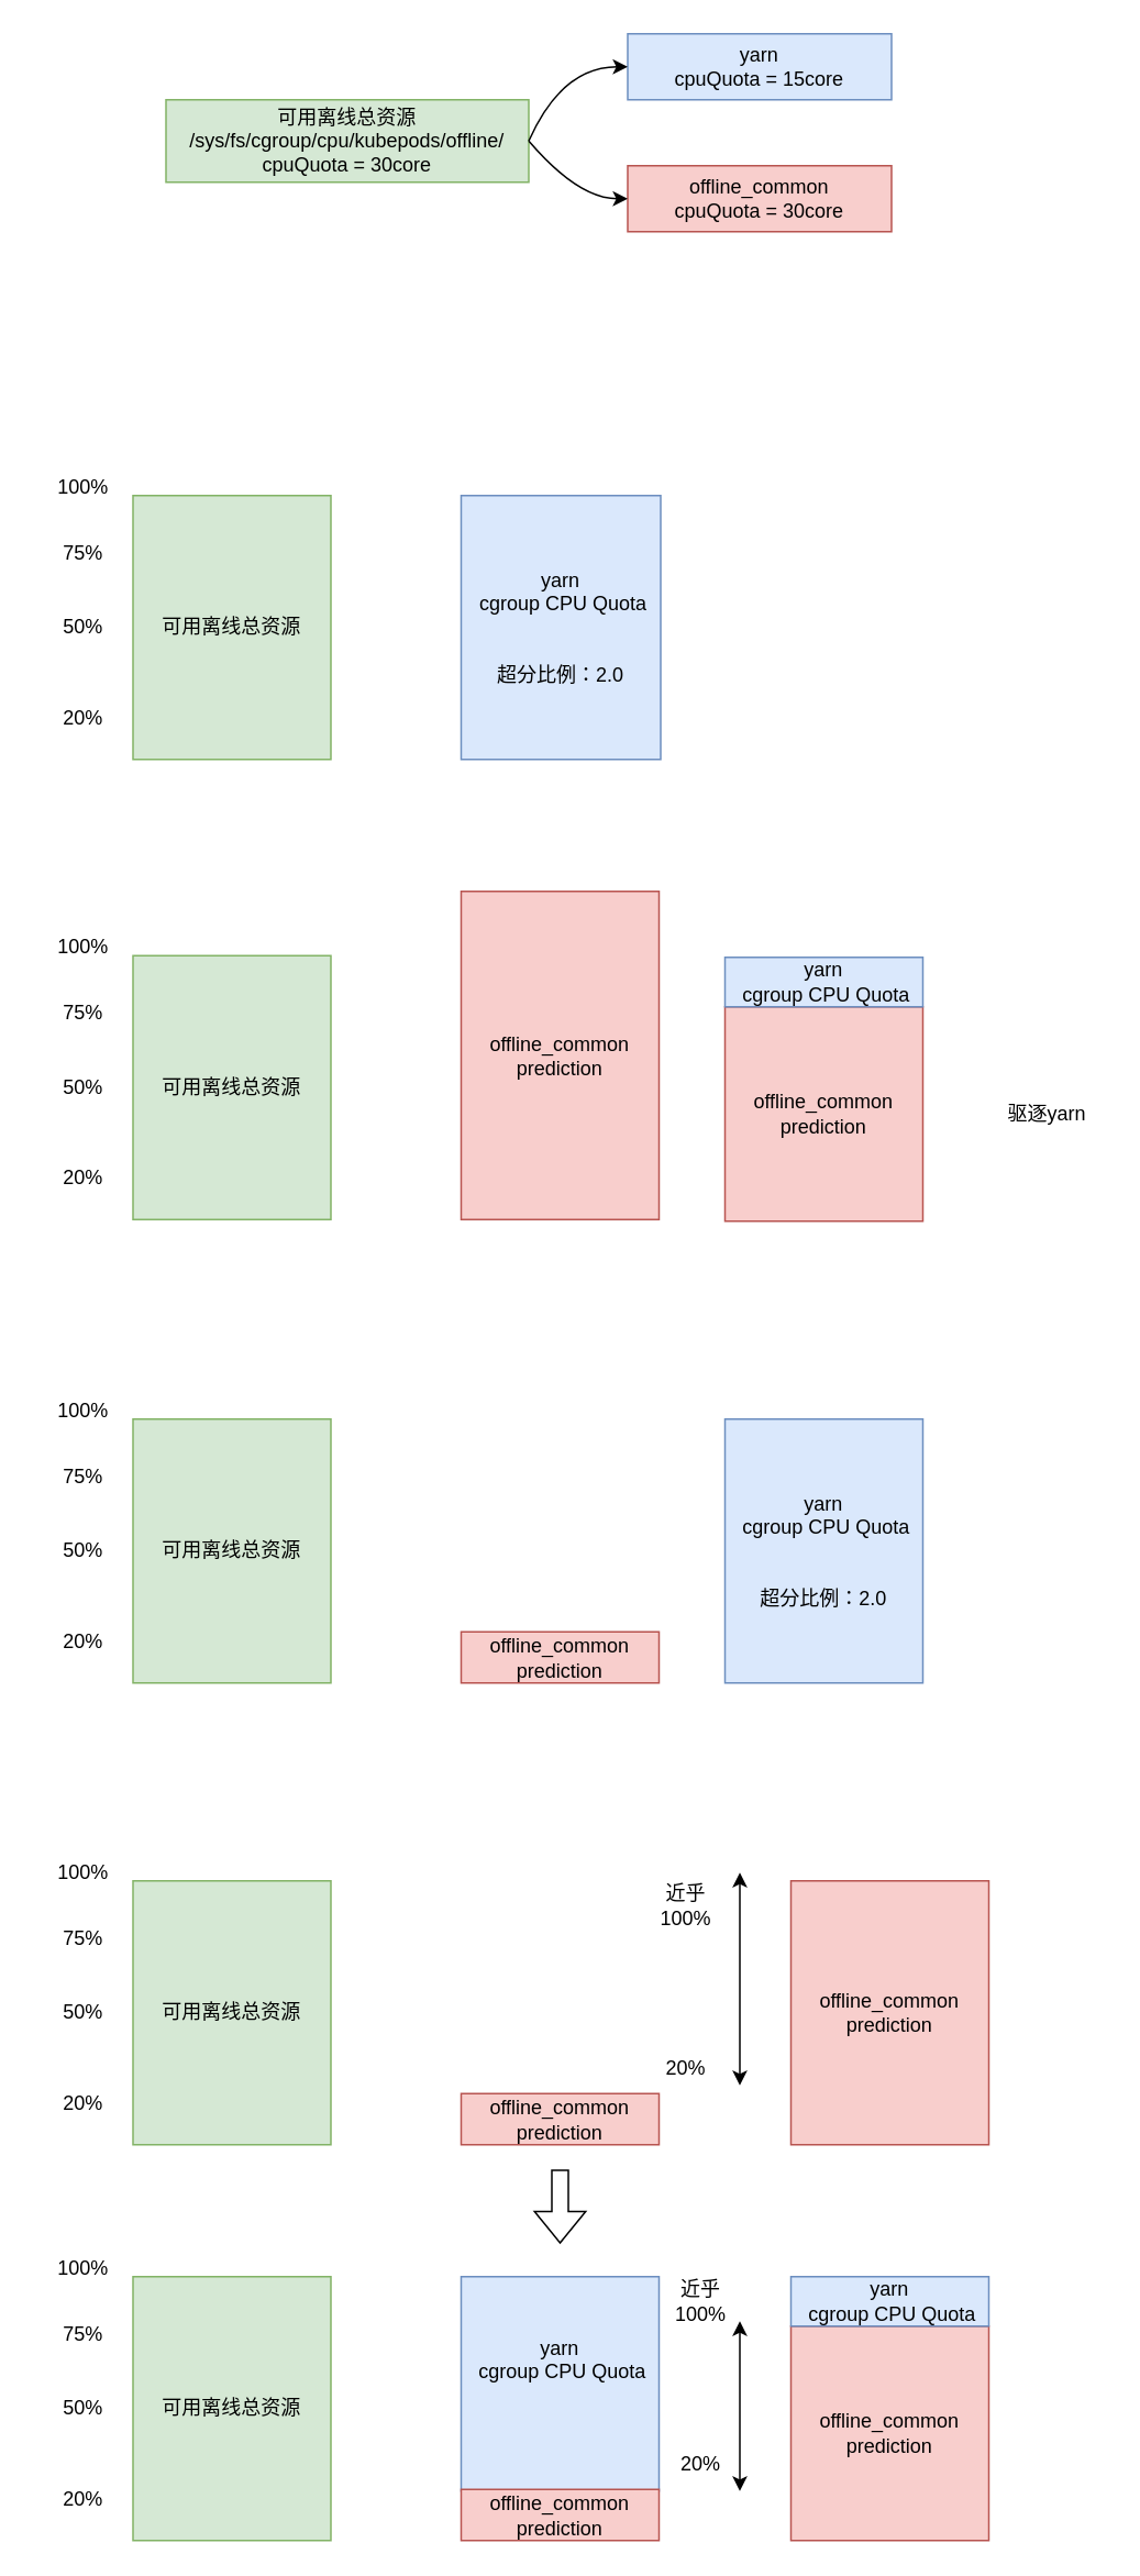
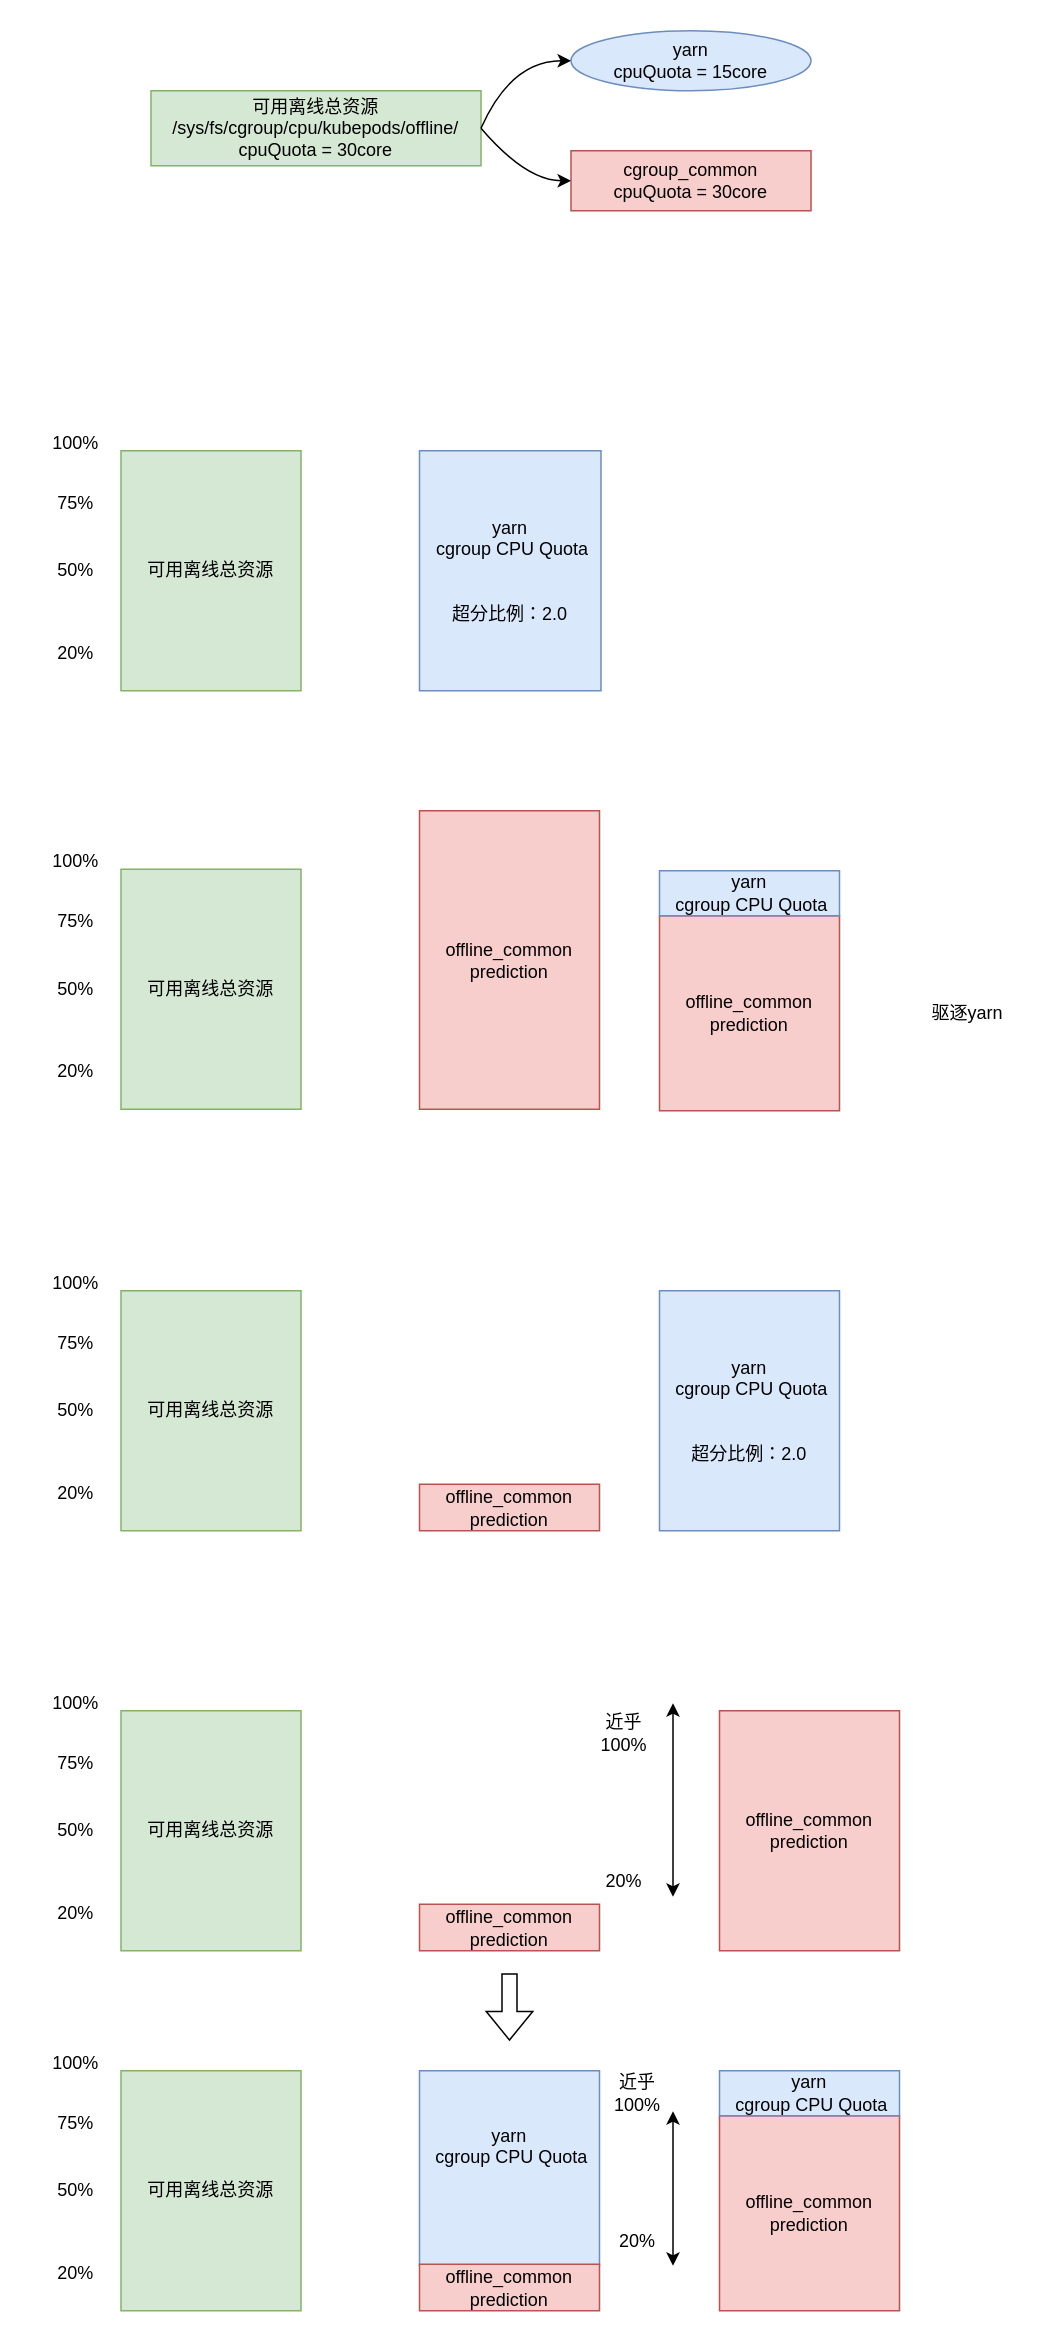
  <mxCell id="0" />
  <mxCell id="1" parent="0" />
  <mxCell id="2" value="可用离线总资源" style="rounded=0;whiteSpace=wrap;html=1;fillColor=#d5e8d4;strokeColor=#82b366;" vertex="1" parent="1"><mxGeometry x="80" y="860" width="120" height="160" as="geometry" /></mxCell>
  <mxCell id="3" value="20%" style="text;html=1;strokeColor=none;fillColor=none;align=center;verticalAlign=middle;whiteSpace=wrap;rounded=0;" vertex="1" parent="1"><mxGeometry x="20" y="980" width="60" height="30" as="geometry" /></mxCell>
  <mxCell id="4" value="50%" style="text;html=1;strokeColor=none;fillColor=none;align=center;verticalAlign=middle;whiteSpace=wrap;rounded=0;" vertex="1" parent="1"><mxGeometry x="20" y="925" width="60" height="30" as="geometry" /></mxCell>
  <mxCell id="5" value="75%" style="text;html=1;strokeColor=none;fillColor=none;align=center;verticalAlign=middle;whiteSpace=wrap;rounded=0;" vertex="1" parent="1"><mxGeometry x="20" y="880" width="60" height="30" as="geometry" /></mxCell>
  <mxCell id="6" value="100%" style="text;html=1;strokeColor=none;fillColor=none;align=center;verticalAlign=middle;whiteSpace=wrap;rounded=0;" vertex="1" parent="1"><mxGeometry x="20" y="840" width="60" height="30" as="geometry" /></mxCell>
  <mxCell id="7" value="yarn&lt;br style=&quot;border-color: var(--border-color);&quot;&gt;&amp;nbsp;cgroup CPU Quota&lt;br style=&quot;border-color: var(--border-color);&quot;&gt;&lt;br style=&quot;border-color: var(--border-color);&quot;&gt;&lt;br style=&quot;border-color: var(--border-color);&quot;&gt;超分比例：2.0" style="rounded=0;whiteSpace=wrap;html=1;fillColor=#dae8fc;strokeColor=#6c8ebf;" vertex="1" parent="1"><mxGeometry x="439" y="860" width="120" height="160" as="geometry" /></mxCell>
  <mxCell id="8" value="offline_common prediction" style="rounded=0;whiteSpace=wrap;html=1;fillColor=#f8cecc;strokeColor=#b85450;" vertex="1" parent="1"><mxGeometry x="279" y="540" width="120" height="199" as="geometry" /></mxCell>
  <mxCell id="9" value="20%" style="text;html=1;strokeColor=none;fillColor=none;align=center;verticalAlign=middle;whiteSpace=wrap;rounded=0;" vertex="1" parent="1"><mxGeometry x="20" y="699" width="60" height="30" as="geometry" /></mxCell>
  <mxCell id="10" value="50%" style="text;html=1;strokeColor=none;fillColor=none;align=center;verticalAlign=middle;whiteSpace=wrap;rounded=0;" vertex="1" parent="1"><mxGeometry x="20" y="644" width="60" height="30" as="geometry" /></mxCell>
  <mxCell id="11" value="75%" style="text;html=1;strokeColor=none;fillColor=none;align=center;verticalAlign=middle;whiteSpace=wrap;rounded=0;" vertex="1" parent="1"><mxGeometry x="20" y="599" width="60" height="30" as="geometry" /></mxCell>
  <mxCell id="12" value="100%" style="text;html=1;strokeColor=none;fillColor=none;align=center;verticalAlign=middle;whiteSpace=wrap;rounded=0;" vertex="1" parent="1"><mxGeometry x="20" y="559" width="60" height="30" as="geometry" /></mxCell>
  <mxCell id="13" value="可用离线总资源" style="rounded=0;whiteSpace=wrap;html=1;fillColor=#d5e8d4;strokeColor=#82b366;" vertex="1" parent="1"><mxGeometry x="80" y="579" width="120" height="160" as="geometry" /></mxCell>
  <mxCell id="14" value="offline_common prediction" style="rounded=0;whiteSpace=wrap;html=1;fillColor=#f8cecc;strokeColor=#b85450;" vertex="1" parent="1"><mxGeometry x="279" y="989" width="120" height="31" as="geometry" /></mxCell>
- <mxCell id="15" value="驱逐yarn" style="text;html=1;align=center;verticalAlign=middle;resizable=0;points=[];autosize=1;strokeColor=none;fillColor=none;" vertex="1" parent="1"><mxGeometry x="599" y="660" width="70" height="30" as="geometry" /></mxCell>
+ <mxCell id="15" value="驱逐yarn" style="text;html=1;align=center;verticalAlign=middle;resizable=0;points=[];autosize=1;strokeColor=none;fillColor=none;" vertex="1" parent="1"><mxGeometry x="609" y="660" width="70" height="30" as="geometry" /></mxCell>
  <mxCell id="16" value="可用离线总资源" style="rounded=0;whiteSpace=wrap;html=1;fillColor=#d5e8d4;strokeColor=#82b366;" vertex="1" parent="1"><mxGeometry x="80" width="120" height="160" as="geometry" y="1140" /></mxCell>
  <mxCell id="17" value="20%" style="text;html=1;strokeColor=none;fillColor=none;align=center;verticalAlign=middle;whiteSpace=wrap;rounded=0;" vertex="1" parent="1"><mxGeometry x="20" y="1260" width="60" height="30" as="geometry" /></mxCell>
  <mxCell id="18" value="50%" style="text;html=1;strokeColor=none;fillColor=none;align=center;verticalAlign=middle;whiteSpace=wrap;rounded=0;" vertex="1" parent="1"><mxGeometry x="20" y="1205" width="60" height="30" as="geometry" /></mxCell>
  <mxCell id="19" value="75%" style="text;html=1;strokeColor=none;fillColor=none;align=center;verticalAlign=middle;whiteSpace=wrap;rounded=0;" vertex="1" parent="1"><mxGeometry x="20" y="1160" width="60" height="30" as="geometry" /></mxCell>
  <mxCell id="20" value="100%" style="text;html=1;strokeColor=none;fillColor=none;align=center;verticalAlign=middle;whiteSpace=wrap;rounded=0;" vertex="1" parent="1"><mxGeometry x="20" y="1120" width="60" height="30" as="geometry" /></mxCell>
  <mxCell id="21" value="yarn&lt;br&gt;&amp;nbsp;cgroup CPU Quota&lt;br&gt;&lt;br&gt;&lt;br&gt;" style="rounded=0;whiteSpace=wrap;html=1;fillColor=#dae8fc;strokeColor=#6c8ebf;" vertex="1" parent="1"><mxGeometry x="279" y="1380" width="120" height="130" as="geometry" /></mxCell>
  <mxCell id="22" value="offline_common prediction" style="rounded=0;whiteSpace=wrap;html=1;fillColor=#f8cecc;strokeColor=#b85450;" vertex="1" parent="1"><mxGeometry x="279" y="1269" width="120" height="31" as="geometry" /></mxCell>
  <mxCell id="23" value="offline_common prediction" style="rounded=0;whiteSpace=wrap;html=1;fillColor=#f8cecc;strokeColor=#b85450;" vertex="1" parent="1"><mxGeometry x="479" width="120" height="160" as="geometry" y="1140" /></mxCell>
  <mxCell id="24" value="" style="endArrow=classic;startArrow=classic;html=1;rounded=0;" edge="1" parent="1"><mxGeometry width="50" height="50" relative="1" as="geometry"><mxPoint x="448" y="1264" as="sourcePoint" /><mxPoint x="448" y="1135" as="targetPoint" /></mxGeometry></mxCell>
  <mxCell id="25" value="20%" style="text;html=1;align=center;verticalAlign=middle;resizable=0;points=[];autosize=1;strokeColor=none;fillColor=none;" vertex="1" parent="1"><mxGeometry x="390" y="1239" width="50" height="30" as="geometry" /></mxCell>
  <mxCell id="26" value="近乎&lt;br style=&quot;border-color: var(--border-color);&quot;&gt;100%" style="text;html=1;align=center;verticalAlign=middle;resizable=0;points=[];autosize=1;strokeColor=none;fillColor=none;" vertex="1" parent="1"><mxGeometry x="390" y="1135" width="50" height="40" as="geometry" /></mxCell>
  <mxCell id="27" value="可用离线总资源" style="rounded=0;whiteSpace=wrap;html=1;fillColor=#d5e8d4;strokeColor=#82b366;" vertex="1" parent="1"><mxGeometry x="80" y="1380" width="120" height="160" as="geometry" /></mxCell>
  <mxCell id="28" value="offline_common prediction" style="rounded=0;whiteSpace=wrap;html=1;fillColor=#f8cecc;strokeColor=#b85450;" vertex="1" parent="1"><mxGeometry x="279" y="1509" width="120" height="31" as="geometry" /></mxCell>
  <mxCell id="29" value="offline_common prediction" style="rounded=0;whiteSpace=wrap;html=1;fillColor=#f8cecc;strokeColor=#b85450;" vertex="1" parent="1"><mxGeometry x="479" y="1410" width="120" height="130" as="geometry" /></mxCell>
  <mxCell id="30" value="" style="endArrow=classic;startArrow=classic;html=1;rounded=0;entryX=0.98;entryY=0.8;entryDx=0;entryDy=0;entryPerimeter=0;" edge="1" parent="1" target="32"><mxGeometry width="50" height="50" relative="1" as="geometry"><mxPoint x="448" y="1510" as="sourcePoint" /><mxPoint x="448" y="1381" as="targetPoint" /></mxGeometry></mxCell>
  <mxCell id="31" value="20%" style="text;html=1;align=center;verticalAlign=middle;resizable=0;points=[];autosize=1;strokeColor=none;fillColor=none;" vertex="1" parent="1"><mxGeometry x="399" y="1479" width="50" height="30" as="geometry" /></mxCell>
  <mxCell id="32" value="近乎&lt;br&gt;100%" style="text;html=1;align=center;verticalAlign=middle;resizable=0;points=[];autosize=1;strokeColor=none;fillColor=none;" vertex="1" parent="1"><mxGeometry x="399" y="1375" width="50" height="40" as="geometry" /></mxCell>
  <mxCell id="33" value="yarn&lt;br&gt;&amp;nbsp;cgroup CPU Quota&lt;br&gt;" style="rounded=0;whiteSpace=wrap;html=1;fillColor=#dae8fc;strokeColor=#6c8ebf;" vertex="1" parent="1"><mxGeometry x="479" y="1380" width="120" height="30" as="geometry" /></mxCell>
  <mxCell id="34" value="20%" style="text;html=1;strokeColor=none;fillColor=none;align=center;verticalAlign=middle;whiteSpace=wrap;rounded=0;" vertex="1" parent="1"><mxGeometry x="20" y="1500" width="60" height="30" as="geometry" /></mxCell>
  <mxCell id="35" value="50%" style="text;html=1;strokeColor=none;fillColor=none;align=center;verticalAlign=middle;whiteSpace=wrap;rounded=0;" vertex="1" parent="1"><mxGeometry x="20" y="1445" width="60" height="30" as="geometry" /></mxCell>
  <mxCell id="36" value="75%" style="text;html=1;strokeColor=none;fillColor=none;align=center;verticalAlign=middle;whiteSpace=wrap;rounded=0;" vertex="1" parent="1"><mxGeometry x="20" y="1400" width="60" height="30" as="geometry" /></mxCell>
  <mxCell id="37" value="100%" style="text;html=1;strokeColor=none;fillColor=none;align=center;verticalAlign=middle;whiteSpace=wrap;rounded=0;" vertex="1" parent="1"><mxGeometry x="20" y="1360" width="60" height="30" as="geometry" /></mxCell>
  <mxCell id="38" value="offline_common prediction" style="rounded=0;whiteSpace=wrap;html=1;fillColor=#f8cecc;strokeColor=#b85450;" vertex="1" parent="1"><mxGeometry x="439" y="610" width="120" height="130" as="geometry" /></mxCell>
  <mxCell id="39" value="yarn&lt;br&gt;&amp;nbsp;cgroup CPU Quota" style="rounded=0;whiteSpace=wrap;html=1;fillColor=#dae8fc;strokeColor=#6c8ebf;" vertex="1" parent="1"><mxGeometry x="439" y="580" width="120" height="30" as="geometry" /></mxCell>
  <mxCell id="40" value="20%" style="text;html=1;strokeColor=none;fillColor=none;align=center;verticalAlign=middle;whiteSpace=wrap;rounded=0;" vertex="1" parent="1"><mxGeometry x="20" y="420" width="60" height="30" as="geometry" /></mxCell>
  <mxCell id="41" value="50%" style="text;html=1;strokeColor=none;fillColor=none;align=center;verticalAlign=middle;whiteSpace=wrap;rounded=0;" vertex="1" parent="1"><mxGeometry x="20" y="365" width="60" height="30" as="geometry" /></mxCell>
  <mxCell id="42" value="75%" style="text;html=1;strokeColor=none;fillColor=none;align=center;verticalAlign=middle;whiteSpace=wrap;rounded=0;" vertex="1" parent="1"><mxGeometry x="20" y="320" width="60" height="30" as="geometry" /></mxCell>
  <mxCell id="43" value="100%" style="text;html=1;strokeColor=none;fillColor=none;align=center;verticalAlign=middle;whiteSpace=wrap;rounded=0;" vertex="1" parent="1"><mxGeometry x="20" y="280" width="60" height="30" as="geometry" /></mxCell>
  <mxCell id="44" value="可用离线总资源" style="rounded=0;whiteSpace=wrap;html=1;fillColor=#d5e8d4;strokeColor=#82b366;" vertex="1" parent="1"><mxGeometry x="80" y="300" width="120" height="160" as="geometry" /></mxCell>
  <mxCell id="45" value="yarn&lt;br&gt;&amp;nbsp;cgroup CPU Quota&lt;br&gt;&lt;br&gt;&lt;br&gt;超分比例：2.0" style="rounded=0;whiteSpace=wrap;html=1;fillColor=#dae8fc;strokeColor=#6c8ebf;" vertex="1" parent="1"><mxGeometry x="279" y="300" width="121" height="160" as="geometry" /></mxCell>
  <mxCell id="46" value="可用离线总资源&lt;br&gt;/sys/fs/cgroup/cpu/kubepods/offline/&lt;br&gt;cpuQuota = 30core" style="rounded=0;whiteSpace=wrap;html=1;fillColor=#d5e8d4;strokeColor=#82b366;" vertex="1" parent="1"><mxGeometry x="100" y="60" width="220" height="50" as="geometry" /></mxCell>
- <mxCell id="47" value="yarn&lt;br&gt;cpuQuota = 15core" style="rounded=0;whiteSpace=wrap;html=1;fillColor=#dae8fc;strokeColor=#6c8ebf;" vertex="1" parent="1"><mxGeometry x="380" y="20" width="160" height="40" as="geometry" /></mxCell>
- <mxCell id="48" value="offline_common&lt;br&gt;cpuQuota = 30core" style="rounded=0;whiteSpace=wrap;html=1;fillColor=#f8cecc;strokeColor=#b85450;" vertex="1" parent="1"><mxGeometry x="380" y="100" width="160" height="40" as="geometry" /></mxCell>
+ <mxCell id="47" value="yarn&lt;br&gt;cpuQuota = 15core" style="ellipse;whiteSpace=wrap;html=1;fillColor=#dae8fc;strokeColor=#6c8ebf;" vertex="1" parent="1"><mxGeometry x="380" y="20" width="160" height="40" as="geometry" /></mxCell>
+ <mxCell id="48" value="cgroup_common&lt;br&gt;cpuQuota = 30core" style="rounded=0;whiteSpace=wrap;html=1;fillColor=#f8cecc;strokeColor=#b85450;" vertex="1" parent="1"><mxGeometry x="380" y="100" width="160" height="40" as="geometry" /></mxCell>
  <mxCell id="49" value="" style="curved=1;endArrow=classic;html=1;rounded=0;exitX=1;exitY=0.5;exitDx=0;exitDy=0;entryX=0;entryY=0.5;entryDx=0;entryDy=0;" edge="1" parent="1" source="46" target="47"><mxGeometry width="50" height="50" relative="1" as="geometry"><mxPoint x="400" y="100" as="sourcePoint" /><mxPoint x="450" y="50" as="targetPoint" /><Array as="points"><mxPoint x="340" y="40" /></Array></mxGeometry></mxCell>
  <mxCell id="50" value="" style="curved=1;endArrow=classic;html=1;rounded=0;exitX=1;exitY=0.5;exitDx=0;exitDy=0;entryX=0;entryY=0.5;entryDx=0;entryDy=0;" edge="1" parent="1" source="46" target="48"><mxGeometry width="50" height="50" relative="1" as="geometry"><mxPoint x="330" y="95" as="sourcePoint" /><mxPoint x="390" y="50" as="targetPoint" /><Array as="points"><mxPoint x="350" y="120" /></Array></mxGeometry></mxCell>
  <mxCell id="51" value="" style="shape=flexArrow;endArrow=classic;html=1;rounded=0;" edge="1" parent="1"><mxGeometry width="50" height="50" relative="1" as="geometry"><mxPoint x="339" y="1315" as="sourcePoint" /><mxPoint x="339" y="1360" as="targetPoint" /></mxGeometry></mxCell>
